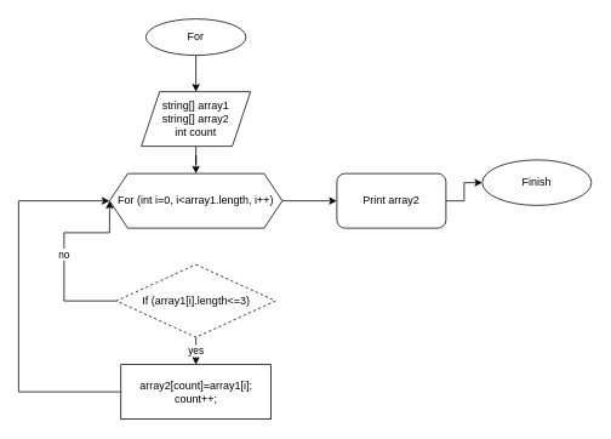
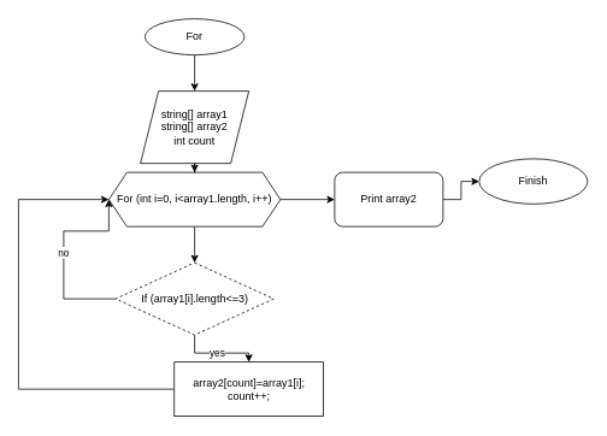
  <mxCell id="0" />
  <mxCell id="1" parent="0" />
  <mxCell id="2" value="" style="edgeStyle=orthogonalEdgeStyle;rounded=0;orthogonalLoop=1;jettySize=auto;html=1;" edge="1" parent="1" source="3" target="5"><mxGeometry relative="1" as="geometry" /></mxCell>
  <mxCell id="3" value="For" style="ellipse;whiteSpace=wrap;html=1;" vertex="1" parent="1"><mxGeometry x="160" width="110" height="40" as="geometry" y="20" /></mxCell>
  <mxCell id="4" value="" style="edgeStyle=orthogonalEdgeStyle;rounded=0;orthogonalLoop=1;jettySize=auto;html=1;" edge="1" parent="1" source="5" target="8"><mxGeometry relative="1" as="geometry" /></mxCell>
- <mxCell id="5" value="string[] array1&lt;br&gt;string[] array2&lt;br&gt;int count" style="shape=parallelogram;perimeter=parallelogramPerimeter;whiteSpace=wrap;html=1;fixedSize=1;" vertex="1" parent="1"><mxGeometry x="155" y="100" width="120" height="60" as="geometry" /></mxCell>
+ <mxCell id="5" value="string[] array1&lt;br&gt;string[] array2&lt;br&gt;int count" style="shape=parallelogram;perimeter=parallelogramPerimeter;whiteSpace=wrap;html=1;fixedSize=1;" vertex="1" parent="1"><mxGeometry x="155" y="100" width="120" height="80" as="geometry" /></mxCell>
+ <mxCell id="6" value="" style="edgeStyle=orthogonalEdgeStyle;rounded=0;orthogonalLoop=1;jettySize=auto;html=1;" edge="1" parent="1" source="8" target="11"><mxGeometry relative="1" as="geometry" /></mxCell>
  <mxCell id="7" value="" style="edgeStyle=orthogonalEdgeStyle;rounded=0;orthogonalLoop=1;jettySize=auto;html=1;" edge="1" parent="1" source="8" target="15"><mxGeometry relative="1" as="geometry" /></mxCell>
  <mxCell id="8" value="For (int i=0, i&amp;lt;array1.length, i++)" style="shape=hexagon;perimeter=hexagonPerimeter2;whiteSpace=wrap;html=1;fixedSize=1;" vertex="1" parent="1"><mxGeometry x="120" y="190" width="190" height="60" as="geometry" /></mxCell>
  <mxCell id="9" value="yes" style="edgeStyle=orthogonalEdgeStyle;rounded=0;orthogonalLoop=1;jettySize=auto;html=1;" edge="1" parent="1" source="11" target="13"><mxGeometry relative="1" as="geometry" /></mxCell>
  <mxCell id="10" value="no" style="edgeStyle=orthogonalEdgeStyle;rounded=0;orthogonalLoop=1;jettySize=auto;html=1;" edge="1" parent="1" source="11"><mxGeometry relative="1" as="geometry"><mxPoint x="120" y="220" as="targetPoint" /><Array as="points"><mxPoint x="70" y="330" /><mxPoint x="70" y="255" /><mxPoint x="120" y="255" /></Array></mxGeometry></mxCell>
  <mxCell id="11" value="If (array1[i].length&amp;lt;=3)" style="rhombus;whiteSpace=wrap;html=1;dashed=1;" vertex="1" parent="1"><mxGeometry x="127.5" y="290" width="175" height="80" as="geometry" /></mxCell>
  <mxCell id="12" style="edgeStyle=orthogonalEdgeStyle;rounded=0;orthogonalLoop=1;jettySize=auto;html=1;entryX=0;entryY=0.5;entryDx=0;entryDy=0;" edge="1" parent="1" source="13" target="8"><mxGeometry relative="1" as="geometry"><mxPoint x="90" y="220" as="targetPoint" /><Array as="points"><mxPoint x="20" y="430" /><mxPoint x="20" y="220" /></Array></mxGeometry></mxCell>
- <mxCell id="13" value="array2[count]=array1[i];&lt;br&gt;count++;" style="rounded=0;whiteSpace=wrap;html=1;" vertex="1" parent="1"><mxGeometry x="132.5" y="400" width="165" height="60" as="geometry" /></mxCell>
+ <mxCell id="13" value="array2[count]=array1[i];&lt;br&gt;count++;" style="rounded=0;whiteSpace=wrap;html=1;" vertex="1" parent="1"><mxGeometry x="192.5" y="400" width="165" height="60" as="geometry" /></mxCell>
  <mxCell id="14" value="" style="edgeStyle=orthogonalEdgeStyle;rounded=0;orthogonalLoop=1;jettySize=auto;html=1;" edge="1" parent="1" source="15" target="16"><mxGeometry relative="1" as="geometry" /></mxCell>
  <mxCell id="15" value="Print array2" style="rounded=1;whiteSpace=wrap;html=1;" vertex="1" parent="1"><mxGeometry x="370" y="190" width="120" height="60" as="geometry" /></mxCell>
  <mxCell id="16" value="Finish" style="ellipse;whiteSpace=wrap;html=1;rounded=1;" vertex="1" parent="1"><mxGeometry x="530" y="175" width="120" height="50" as="geometry" /></mxCell>
